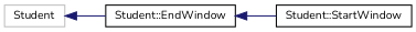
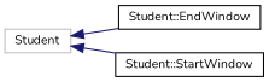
  digraph {
    fontname=Nunito
    rankdir=LR
    node [color=black fillcolor=white fontname=Nunito fontsize=10 shape=record style=filled]
    edge [color=midnightblue dir=back fontname=Nunito fontsize=10 labelfontname=Helvetica labelfontsize=10 style=solid]
    n1 [color=grey75 height=0.2 label=Student width=0.4]
    n2 [height=0.2 label="Student::EndWindow" width=0.4]
    n3 [height=0.2 label="Student::StartWindow" width=0.4]
    n1 -> n2
-   n2 -> n3
+   n1 -> n3
  }
